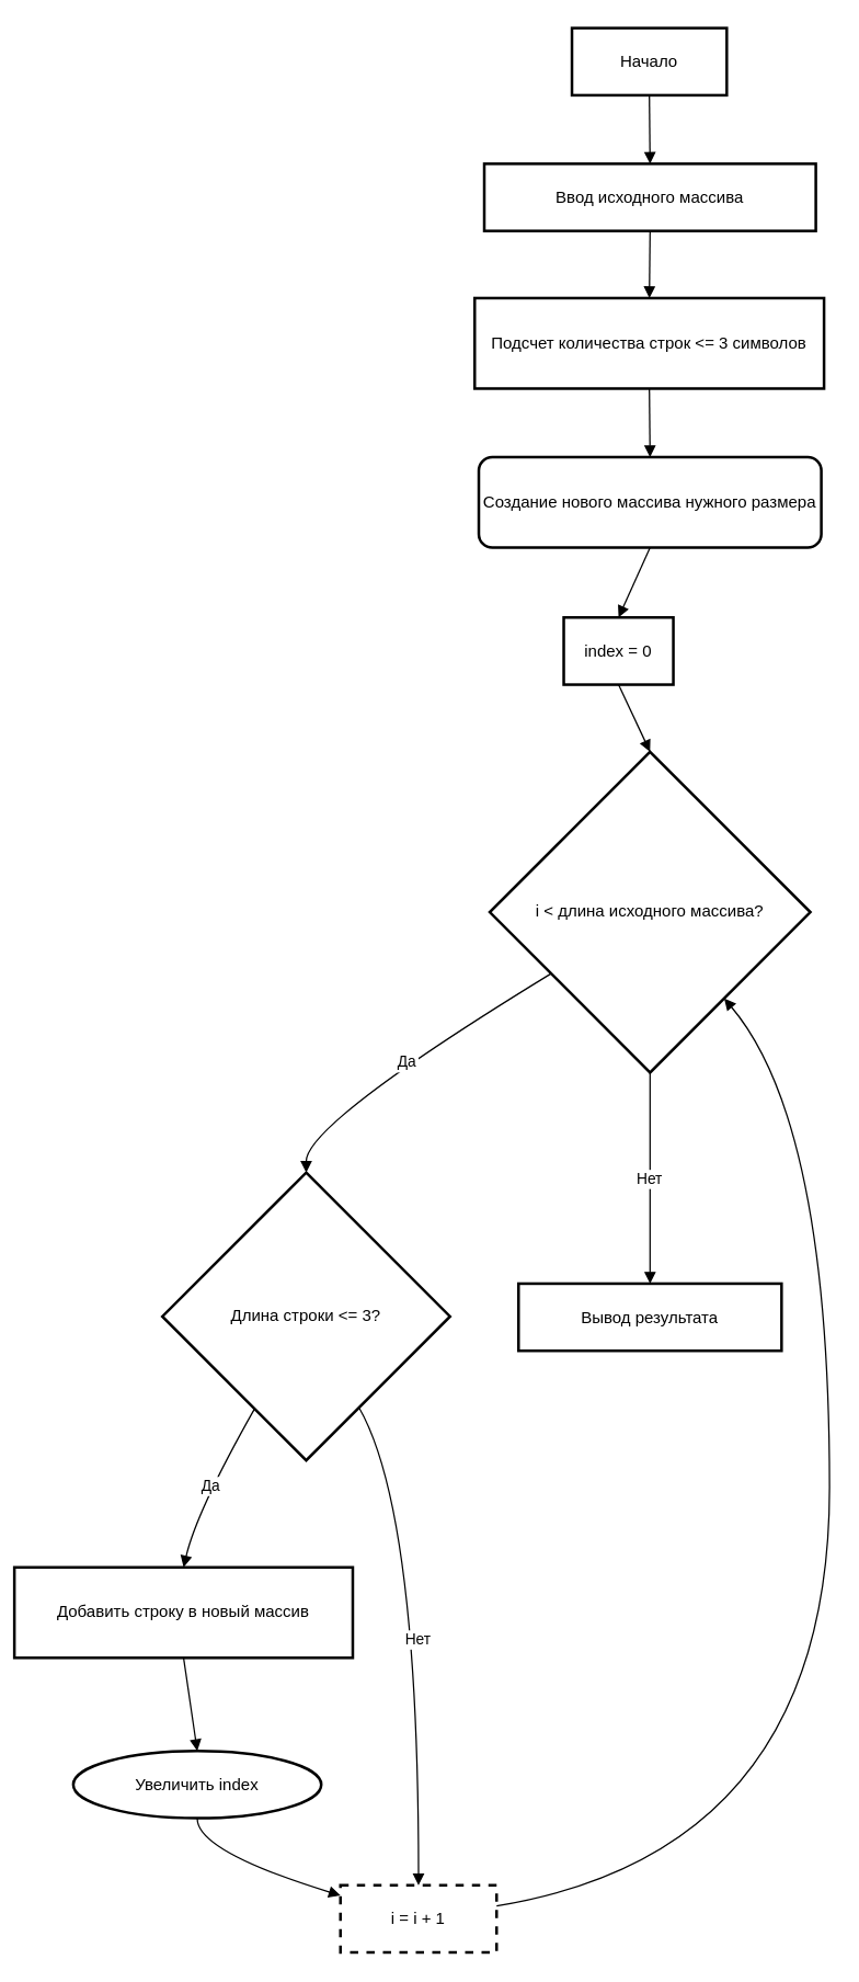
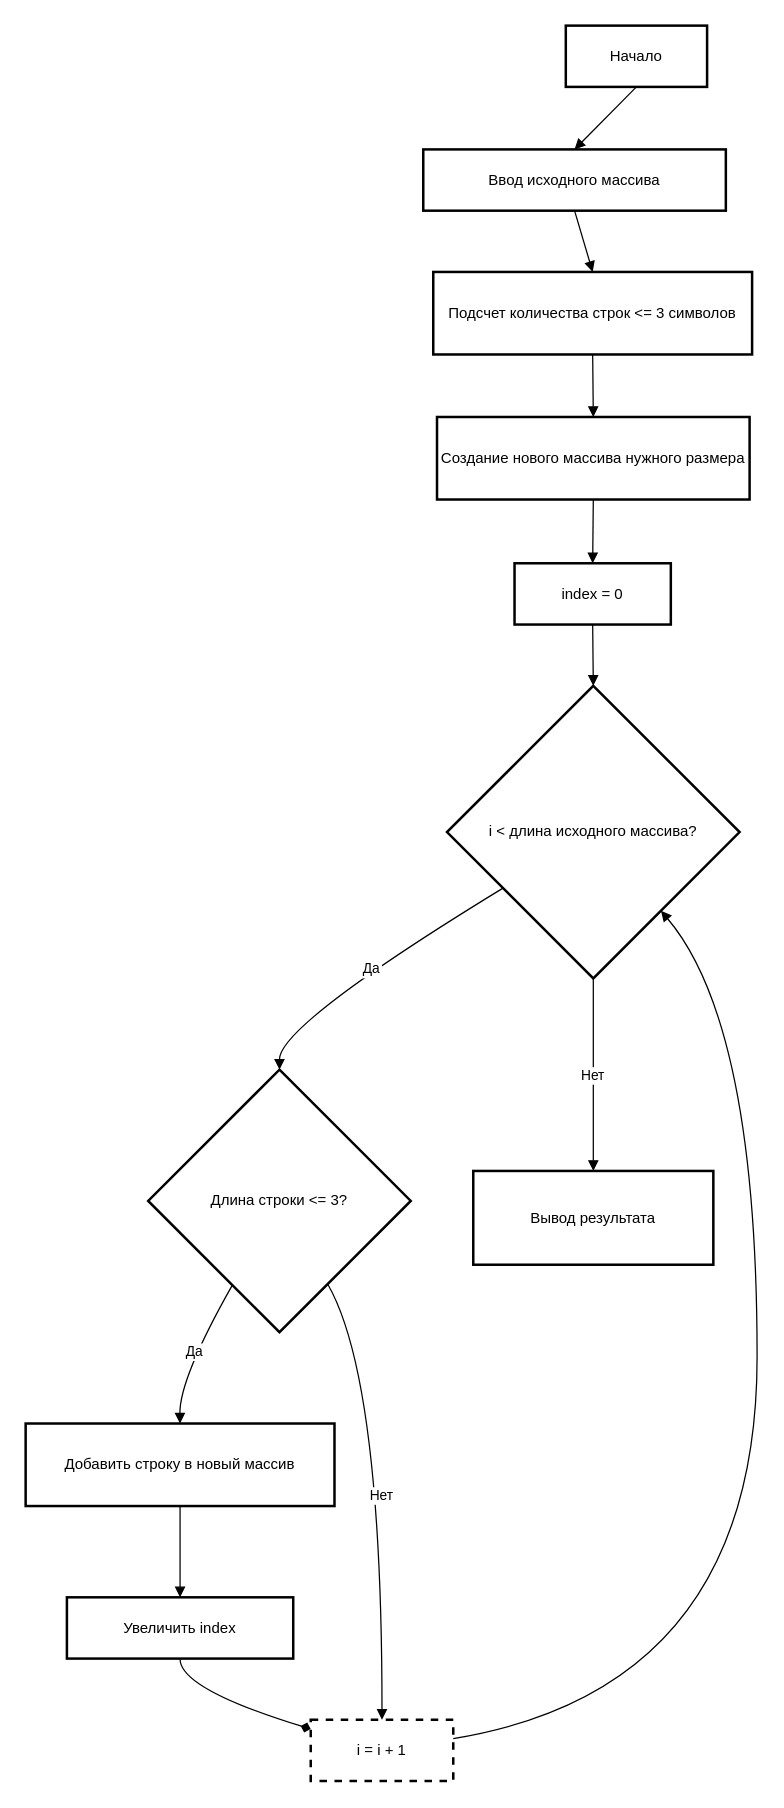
  <mxCell id="0" />
  <mxCell id="1" parent="0" />
- <mxCell id="2" value="Начало" style="whiteSpace=wrap;strokeWidth=2;" vertex="1" parent="1"><mxGeometry x="417" y="20" width="113" height="49" as="geometry" /></mxCell>
- <mxCell id="3" value="Ввод исходного массива" style="whiteSpace=wrap;strokeWidth=2;" vertex="1" parent="1"><mxGeometry x="353" y="119" width="242" height="49" as="geometry" /></mxCell>
+ <mxCell id="2" value="Начало" style="whiteSpace=wrap;strokeWidth=2;" vertex="1" parent="1"><mxGeometry x="452" y="20" width="113" height="49" as="geometry" /></mxCell>
+ <mxCell id="3" value="Ввод исходного массива" style="whiteSpace=wrap;strokeWidth=2;" vertex="1" parent="1"><mxGeometry x="338" y="119" width="242" height="49" as="geometry" /></mxCell>
  <mxCell id="4" value="Подсчет количества строк &lt;= 3 символов" style="whiteSpace=wrap;strokeWidth=2;" vertex="1" parent="1"><mxGeometry x="346" y="217" width="255" height="66" as="geometry" /></mxCell>
- <mxCell id="5" value="Создание нового массива нужного размера" style="whiteSpace=wrap;strokeWidth=2;rounded=1;" vertex="1" parent="1"><mxGeometry x="349" y="333" width="250" height="66" as="geometry" /></mxCell>
- <mxCell id="6" value="index = 0" style="whiteSpace=wrap;strokeWidth=2;" vertex="1" parent="1"><mxGeometry x="411" y="450" width="80" height="49" as="geometry" /></mxCell>
+ <mxCell id="5" value="Создание нового массива нужного размера" style="whiteSpace=wrap;strokeWidth=2;" vertex="1" parent="1"><mxGeometry x="349" y="333" width="250" height="66" as="geometry" /></mxCell>
+ <mxCell id="6" value="index = 0" style="whiteSpace=wrap;strokeWidth=2;" vertex="1" parent="1"><mxGeometry x="411" y="450" width="125" height="49" as="geometry" /></mxCell>
  <mxCell id="7" value="i &lt; длина исходного массива?" style="rhombus;strokeWidth=2;whiteSpace=wrap;" vertex="1" parent="1"><mxGeometry x="357" y="548" width="234" height="234" as="geometry" /></mxCell>
  <mxCell id="8" value="Длина строки &lt;= 3?" style="rhombus;strokeWidth=2;whiteSpace=wrap;" vertex="1" parent="1"><mxGeometry x="118" y="855" width="210" height="210" as="geometry" /></mxCell>
- <mxCell id="9" value="Добавить строку в новый массив" style="whiteSpace=wrap;strokeWidth=2;" vertex="1" parent="1"><mxGeometry x="10" y="1143" width="247" height="66" as="geometry" /></mxCell>
- <mxCell id="10" value="Увеличить index" style="ellipse;whiteSpace=wrap;strokeWidth=2;" vertex="1" parent="1"><mxGeometry x="53" y="1277" width="181" height="49" as="geometry" /></mxCell>
+ <mxCell id="9" value="Добавить строку в новый массив" style="whiteSpace=wrap;strokeWidth=2;" vertex="1" parent="1"><mxGeometry x="20" y="1138" width="247" height="66" as="geometry" /></mxCell>
+ <mxCell id="10" value="Увеличить index" style="whiteSpace=wrap;strokeWidth=2;" vertex="1" parent="1"><mxGeometry x="53" y="1277" width="181" height="49" as="geometry" /></mxCell>
  <mxCell id="11" value="i = i + 1" style="whiteSpace=wrap;strokeWidth=2;dashed=1;" vertex="1" parent="1"><mxGeometry x="248" y="1375" width="114" height="49" as="geometry" /></mxCell>
- <mxCell id="12" value="Вывод результата" style="whiteSpace=wrap;strokeWidth=2;" vertex="1" parent="1"><mxGeometry x="378" y="936" width="192" height="49" as="geometry" /></mxCell>
+ <mxCell id="12" value="Вывод результата" style="whiteSpace=wrap;strokeWidth=2;" vertex="1" parent="1"><mxGeometry x="378" y="936" width="192" height="75" as="geometry" /></mxCell>
  <mxCell id="13" value="" style="curved=1;startArrow=none;endArrow=block;exitX=0.5;exitY=0.99;entryX=0.5;entryY=-0.01;rounded=0;" edge="1" parent="1" source="2" target="3"><mxGeometry relative="1" as="geometry"><Array as="points" /></mxGeometry></mxCell>
  <mxCell id="14" value="" style="curved=1;startArrow=none;endArrow=block;exitX=0.5;exitY=0.98;entryX=0.5;entryY=0;rounded=0;" edge="1" parent="1" source="3" target="4"><mxGeometry relative="1" as="geometry"><Array as="points" /></mxGeometry></mxCell>
  <mxCell id="15" value="" style="curved=1;startArrow=none;endArrow=block;exitX=0.5;exitY=1.01;entryX=0.5;entryY=0.01;rounded=0;" edge="1" parent="1" source="4" target="5"><mxGeometry relative="1" as="geometry"><Array as="points" /></mxGeometry></mxCell>
  <mxCell id="16" value="" style="curved=1;startArrow=none;endArrow=block;exitX=0.5;exitY=1.01;entryX=0.5;entryY=-0.01;rounded=0;" edge="1" parent="1" source="5" target="6"><mxGeometry relative="1" as="geometry"><Array as="points" /></mxGeometry></mxCell>
  <mxCell id="17" value="" style="curved=1;startArrow=none;endArrow=block;exitX=0.5;exitY=0.98;entryX=0.5;entryY=0;rounded=0;" edge="1" parent="1" source="6" target="7"><mxGeometry relative="1" as="geometry"><Array as="points" /></mxGeometry></mxCell>
  <mxCell id="18" value="Да" style="curved=1;startArrow=none;endArrow=block;exitX=0;exitY=0.81;entryX=0.5;entryY=0;rounded=0;" edge="1" parent="1" source="7" target="8"><mxGeometry relative="1" as="geometry"><Array as="points"><mxPoint x="223" y="819" /></Array></mxGeometry></mxCell>
  <mxCell id="19" value="Да" style="curved=1;startArrow=none;endArrow=block;exitX=0.22;exitY=1;entryX=0.5;entryY=0;rounded=0;" edge="1" parent="1" source="8" target="9"><mxGeometry relative="1" as="geometry"><Array as="points"><mxPoint x="143" y="1102" /></Array></mxGeometry></mxCell>
  <mxCell id="20" value="" style="curved=1;startArrow=none;endArrow=block;exitX=0.5;exitY=1;entryX=0.5;entryY=-0.01;rounded=0;" edge="1" parent="1" source="9" target="10"><mxGeometry relative="1" as="geometry"><Array as="points" /></mxGeometry></mxCell>
  <mxCell id="21" value="Нет" style="curved=1;startArrow=none;endArrow=block;exitX=0.79;exitY=1;entryX=0.5;entryY=0.01;rounded=0;" edge="1" parent="1" source="8" target="11"><mxGeometry relative="1" as="geometry"><Array as="points"><mxPoint x="305" y="1102" /></Array></mxGeometry></mxCell>
- <mxCell id="22" value="" style="curved=1;startArrow=none;endArrow=block;exitX=0.5;exitY=0.99;entryX=0;entryY=0.15;rounded=0;" edge="1" parent="1" source="10" target="11"><mxGeometry relative="1" as="geometry"><Array as="points"><mxPoint x="143" y="1350" /></Array></mxGeometry></mxCell>
+ <mxCell id="22" value="" style="curved=1;startArrow=none;endArrow=diamond;exitX=0.5;exitY=0.99;entryX=0;entryY=0.15;rounded=0;" edge="1" parent="1" source="10" target="11"><mxGeometry relative="1" as="geometry"><Array as="points"><mxPoint x="143" y="1350" /></Array></mxGeometry></mxCell>
  <mxCell id="23" value="" style="curved=1;startArrow=none;endArrow=block;exitX=0.99;exitY=0.31;entryX=0.93;entryY=1;rounded=0;" edge="1" parent="1" source="11" target="7"><mxGeometry relative="1" as="geometry"><Array as="points"><mxPoint x="605" y="1350" /><mxPoint x="605" y="819" /></Array></mxGeometry></mxCell>
  <mxCell id="24" value="Нет" style="curved=1;startArrow=none;endArrow=block;exitX=0.5;exitY=1;entryX=0.5;entryY=0;rounded=0;" edge="1" parent="1" source="7" target="12"><mxGeometry relative="1" as="geometry"><Array as="points" /></mxGeometry></mxCell>
